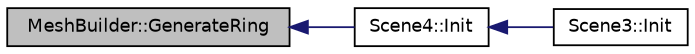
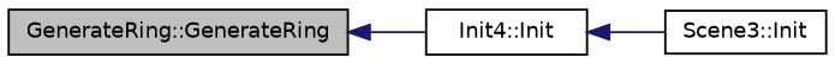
  digraph {
    rankdir=LR
    node [color=black fontname=Helvetica fontsize=10 shape=record]
    edge [color=midnightblue dir=back fontname=Helvetica fontsize=10 labelfontname=Helvetica labelfontsize=10 style=solid]
-   n1 [fillcolor=grey75 fontcolor=black height=0.2 label="MeshBuilder::GenerateRing" style=filled width=0.4]
-   n2 [height=0.2 label="Scene4::Init" width=0.4]
+   n1 [fillcolor=grey75 fontcolor=black height=0.2 label="GenerateRing::GenerateRing" style=filled width=0.4]
+   n2 [height=0.2 label="Init4::Init" width=0.4]
    n3 [height=0.2 label="Scene3::Init" width=0.4]
    n1 -> n2
    n2 -> n3
  }
